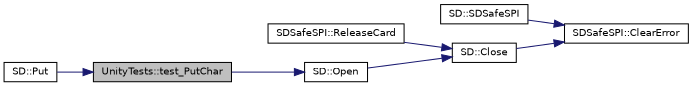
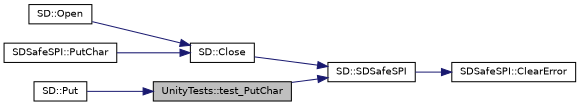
  digraph {
    rankdir=LR
    node [color=black fillcolor=white fontname=Helvetica fontsize=10 shape=record style=filled]
    edge [color=midnightblue fontname=Helvetica fontsize=10 labelfontname=Helvetica labelfontsize=10 style=solid]
    n1 [fillcolor=grey75 fontcolor=black height=0.2 label="UnityTests::test_PutChar" width=0.4]
    n2 [height=0.2 label="SD::Open" width=0.4]
    n3 [height=0.2 label="SD::Close" width=0.4]
    n4 [height=0.2 label="SD::Put" width=0.4]
    n5 [height=0.2 label="SD::SDSafeSPI" width=0.4]
    n6 [height=0.2 label="SDSafeSPI::ClearError" width=0.4]
-   n7 [height=0.2 label="SDSafeSPI::ReleaseCard" width=0.4]
-   n1 -> n2
+   n7 [height=0.2 label="SDSafeSPI::PutChar" width=0.4]
+   n1 -> n5
    n2 -> n3
-   n3 -> n6
+   n3 -> n5
    n4 -> n1
    n5 -> n6
    n7 -> n3
  }
